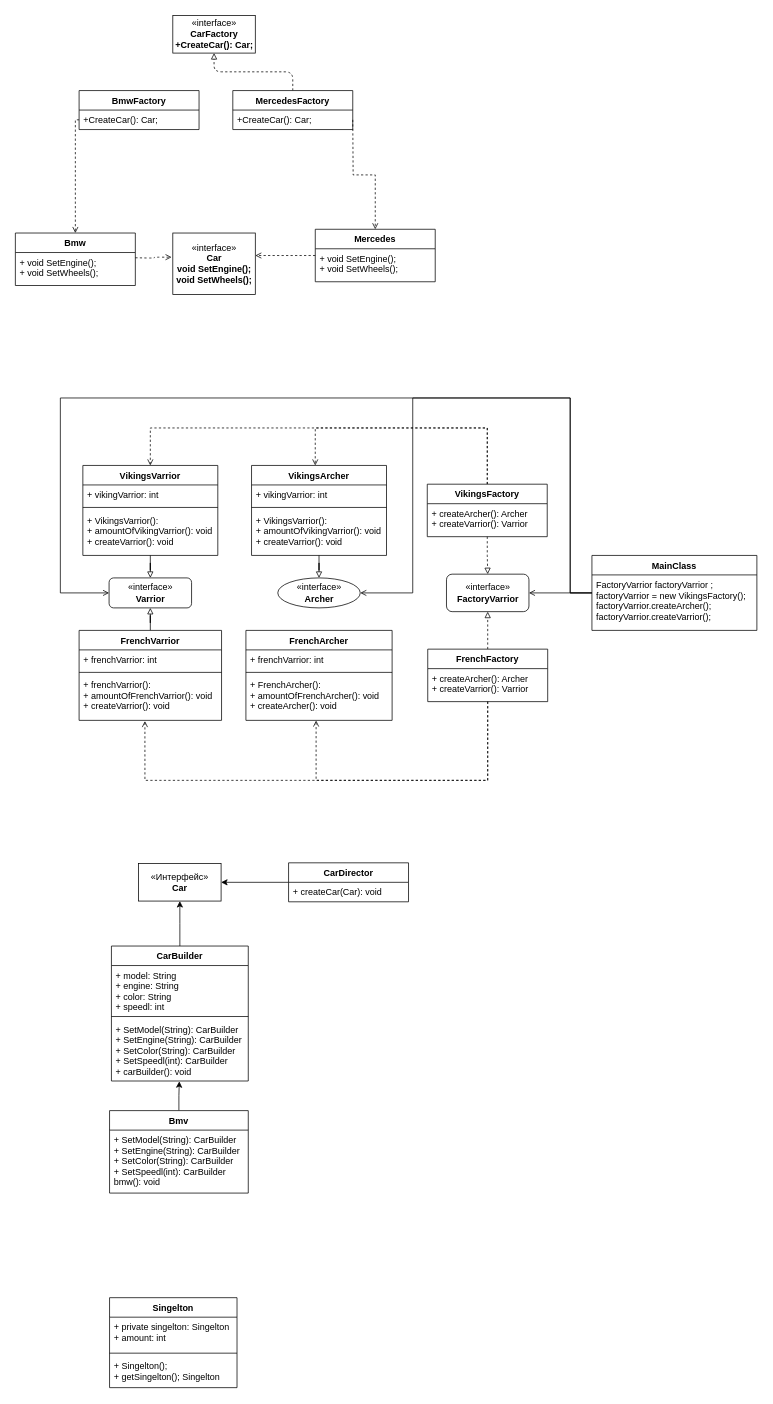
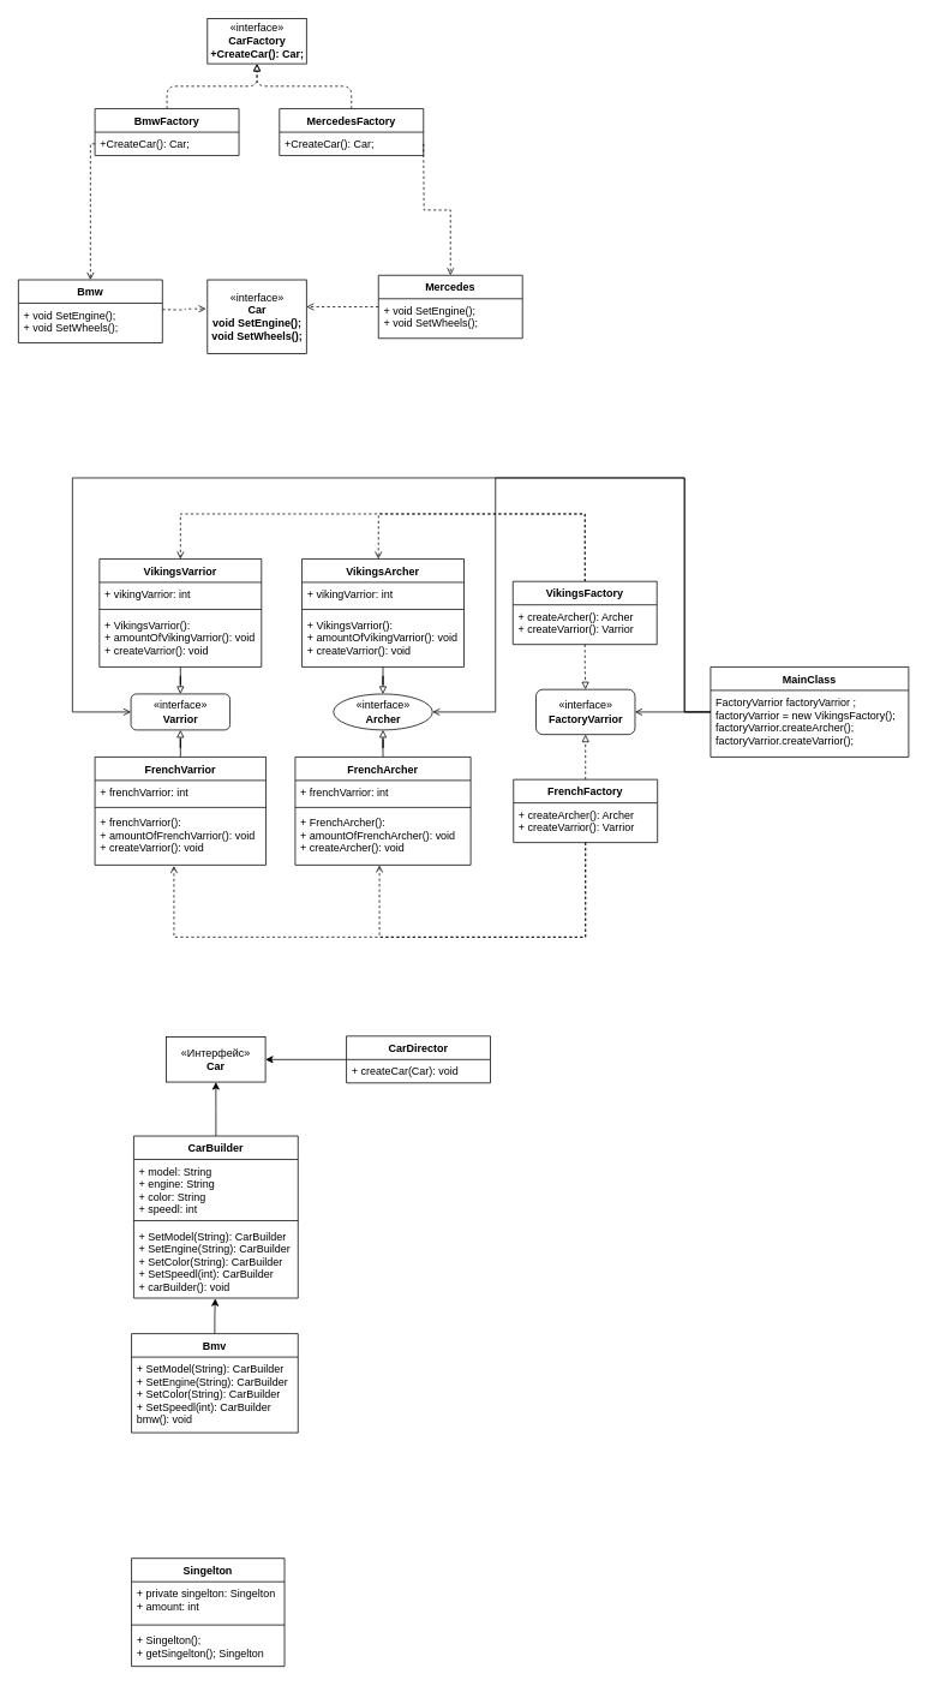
  <mxCell id="0" />
  <mxCell id="1" parent="0" />
  <mxCell id="2" value="" style="group" parent="1" vertex="1" connectable="0"><mxGeometry x="80" y="20" width="560" height="430" as="geometry" /></mxCell>
  <mxCell id="3" value="«interface»&lt;br&gt;&lt;b&gt;CarFactory&lt;br&gt;+CreateCar(): Car;&lt;br&gt;&lt;/b&gt;" style="html=1;" parent="2" vertex="1"><mxGeometry x="150" width="110" height="50" as="geometry" /></mxCell>
+ <mxCell id="4" style="edgeStyle=orthogonalEdgeStyle;rounded=1;orthogonalLoop=1;jettySize=auto;html=1;entryX=0.5;entryY=1;entryDx=0;entryDy=0;dashed=1;endArrow=block;endFill=0;" parent="2" source="5" target="3" edge="1"><mxGeometry relative="1" as="geometry" /></mxCell>
  <mxCell id="5" value="BmwFactory" style="swimlane;fontStyle=1;align=center;verticalAlign=top;childLayout=stackLayout;horizontal=1;startSize=26;horizontalStack=0;resizeParent=1;resizeParentMax=0;resizeLast=0;collapsible=1;marginBottom=0;" parent="2" vertex="1"><mxGeometry x="25" y="100" width="160" height="52" as="geometry"><mxRectangle x="25" y="100" width="100" height="26" as="alternateBounds" /></mxGeometry></mxCell>
  <mxCell id="6" value="+CreateCar(): Car;" style="text;strokeColor=none;fillColor=none;align=left;verticalAlign=top;spacingLeft=4;spacingRight=4;overflow=hidden;rotatable=0;points=[[0,0.5],[1,0.5]];portConstraint=eastwest;" parent="5" vertex="1"><mxGeometry y="26" width="160" height="26" as="geometry" /></mxCell>
  <mxCell id="7" style="edgeStyle=orthogonalEdgeStyle;rounded=1;orthogonalLoop=1;jettySize=auto;html=1;dashed=1;endArrow=block;endFill=0;" parent="2" source="8" target="3" edge="1"><mxGeometry relative="1" as="geometry" /></mxCell>
  <mxCell id="8" value="MercedesFactory" style="swimlane;fontStyle=1;align=center;verticalAlign=top;childLayout=stackLayout;horizontal=1;startSize=26;horizontalStack=0;resizeParent=1;resizeParentMax=0;resizeLast=0;collapsible=1;marginBottom=0;" parent="2" vertex="1"><mxGeometry x="230" y="100" width="160" height="52" as="geometry" /></mxCell>
  <mxCell id="9" value="+CreateCar(): Car;" style="text;strokeColor=none;fillColor=none;align=left;verticalAlign=top;spacingLeft=4;spacingRight=4;overflow=hidden;rotatable=0;points=[[0,0.5],[1,0.5]];portConstraint=eastwest;" parent="8" vertex="1"><mxGeometry y="26" width="160" height="26" as="geometry" /></mxCell>
  <mxCell id="10" value="Bmw" style="swimlane;fontStyle=1;align=center;verticalAlign=top;childLayout=stackLayout;horizontal=1;startSize=26;horizontalStack=0;resizeParent=1;resizeParentMax=0;resizeLast=0;collapsible=1;marginBottom=0;" parent="2" vertex="1"><mxGeometry x="-60" y="290" width="160" height="70" as="geometry" /></mxCell>
  <mxCell id="11" value="+ void SetEngine();&#10;+ void SetWheels();" style="text;strokeColor=none;fillColor=none;align=left;verticalAlign=top;spacingLeft=4;spacingRight=4;overflow=hidden;rotatable=0;points=[[0,0.5],[1,0.5]];portConstraint=eastwest;" parent="10" vertex="1"><mxGeometry y="26" width="160" height="44" as="geometry" /></mxCell>
  <mxCell id="12" value="«interface»&lt;br&gt;&lt;b&gt;Car&lt;br&gt;void SetEngine();&lt;br&gt;&lt;/b&gt;&lt;b&gt;void SetWheels();&lt;br&gt;&lt;/b&gt;" style="html=1;" parent="2" vertex="1"><mxGeometry x="150" y="290" width="110" height="82" as="geometry" /></mxCell>
  <mxCell id="13" style="edgeStyle=orthogonalEdgeStyle;rounded=1;orthogonalLoop=1;jettySize=auto;html=1;entryX=-0.015;entryY=0.393;entryDx=0;entryDy=0;entryPerimeter=0;dashed=1;endArrow=open;endFill=0;" parent="2" target="12" edge="1"><mxGeometry relative="1" as="geometry"><mxPoint x="100" y="323" as="sourcePoint" /></mxGeometry></mxCell>
  <mxCell id="14" style="edgeStyle=orthogonalEdgeStyle;rounded=0;orthogonalLoop=1;jettySize=auto;html=1;dashed=1;endArrow=open;endFill=0;" edge="1" parent="2" target="16"><mxGeometry relative="1" as="geometry"><mxPoint x="390" y="139" as="sourcePoint" /></mxGeometry></mxCell>
  <mxCell id="15" style="edgeStyle=orthogonalEdgeStyle;rounded=0;orthogonalLoop=1;jettySize=auto;html=1;dashed=1;endArrow=open;endFill=0;entryX=0.5;entryY=0;entryDx=0;entryDy=0;" edge="1" parent="2" target="10"><mxGeometry relative="1" as="geometry"><mxPoint x="25" y="139" as="sourcePoint" /><Array as="points"><mxPoint x="20" y="139" /></Array></mxGeometry></mxCell>
  <mxCell id="16" value="Mercedes" style="swimlane;fontStyle=1;align=center;verticalAlign=top;childLayout=stackLayout;horizontal=1;startSize=26;horizontalStack=0;resizeParent=1;resizeParentMax=0;resizeLast=0;collapsible=1;marginBottom=0;" parent="2" vertex="1"><mxGeometry x="340" y="285" width="160" height="70" as="geometry" /></mxCell>
  <mxCell id="17" value="+ void SetEngine();&#10;+ void SetWheels();" style="text;strokeColor=none;fillColor=none;align=left;verticalAlign=top;spacingLeft=4;spacingRight=4;overflow=hidden;rotatable=0;points=[[0,0.5],[1,0.5]];portConstraint=eastwest;" parent="16" vertex="1"><mxGeometry y="26" width="160" height="44" as="geometry" /></mxCell>
  <mxCell id="18" value="" style="group" parent="1" vertex="1" connectable="0"><mxGeometry x="145.63" y="1150" width="398.75" height="440.5" as="geometry" /></mxCell>
  <mxCell id="19" value="&lt;font style=&quot;vertical-align: inherit&quot;&gt;&lt;font style=&quot;vertical-align: inherit&quot;&gt;«Интерфейс» &lt;/font&gt;&lt;/font&gt;&lt;br&gt;&lt;b&gt;&lt;font style=&quot;vertical-align: inherit&quot;&gt;&lt;font style=&quot;vertical-align: inherit&quot;&gt;Car&lt;/font&gt;&lt;/font&gt;&lt;/b&gt;" style="html=1;" parent="18" vertex="1"><mxGeometry x="38.75" y="1" width="110" height="50" as="geometry" /></mxCell>
  <mxCell id="20" style="edgeStyle=orthogonalEdgeStyle;rounded=0;orthogonalLoop=1;jettySize=auto;html=1;entryX=0.5;entryY=1;entryDx=0;entryDy=0;dashed=0;" parent="18" source="21" target="19" edge="1"><mxGeometry relative="1" as="geometry" /></mxCell>
  <mxCell id="21" value="CarBuilder" style="swimlane;fontStyle=1;align=center;verticalAlign=top;childLayout=stackLayout;horizontal=1;startSize=26;horizontalStack=0;resizeParent=1;resizeParentMax=0;resizeLast=0;collapsible=1;marginBottom=0;" parent="18" vertex="1"><mxGeometry x="2.5" y="111" width="182.5" height="180" as="geometry" /></mxCell>
  <mxCell id="22" value="+ model: String&#10;+ engine: String&#10;+ color: String&#10;+ speedl: int" style="text;strokeColor=none;fillColor=none;align=left;verticalAlign=top;spacingLeft=4;spacingRight=4;overflow=hidden;rotatable=0;points=[[0,0.5],[1,0.5]];portConstraint=eastwest;" parent="21" vertex="1"><mxGeometry y="26" width="182.5" height="64" as="geometry" /></mxCell>
  <mxCell id="23" value="" style="line;strokeWidth=1;fillColor=none;align=left;verticalAlign=middle;spacingTop=-1;spacingLeft=3;spacingRight=3;rotatable=0;labelPosition=right;points=[];portConstraint=eastwest;" parent="21" vertex="1"><mxGeometry y="90" width="182.5" height="8" as="geometry" /></mxCell>
  <mxCell id="24" value="+ SetModel(String): CarBuilder&#10;+ SetEngine(String): CarBuilder&#10;+ SetColor(String): CarBuilder&#10;+ SetSpeedl(int): CarBuilder&#10;+ carBuilder(): void" style="text;strokeColor=none;fillColor=none;align=left;verticalAlign=top;spacingLeft=4;spacingRight=4;overflow=hidden;rotatable=0;points=[[0,0.5],[1,0.5]];portConstraint=eastwest;" parent="21" vertex="1"><mxGeometry y="98" width="182.5" height="82" as="geometry" /></mxCell>
  <mxCell id="25" style="edgeStyle=orthogonalEdgeStyle;rounded=0;orthogonalLoop=1;jettySize=auto;html=1;entryX=0.496;entryY=1.005;entryDx=0;entryDy=0;entryPerimeter=0;" parent="18" source="26" target="24" edge="1"><mxGeometry relative="1" as="geometry" /></mxCell>
  <mxCell id="26" value="Bmv" style="swimlane;fontStyle=1;align=center;verticalAlign=top;childLayout=stackLayout;horizontal=1;startSize=26;horizontalStack=0;resizeParent=1;resizeParentMax=0;resizeLast=0;collapsible=1;marginBottom=0;" parent="18" vertex="1"><mxGeometry y="330.5" width="185" height="110" as="geometry" /></mxCell>
  <mxCell id="27" value="+ SetModel(String): CarBuilder&#10;+ SetEngine(String): CarBuilder&#10;+ SetColor(String): CarBuilder&#10;+ SetSpeedl(int): CarBuilder&#10;bmw(): void" style="text;strokeColor=none;fillColor=none;align=left;verticalAlign=top;spacingLeft=4;spacingRight=4;overflow=hidden;rotatable=0;points=[[0,0.5],[1,0.5]];portConstraint=eastwest;" parent="26" vertex="1"><mxGeometry y="26" width="185" height="84" as="geometry" /></mxCell>
  <mxCell id="28" style="edgeStyle=orthogonalEdgeStyle;rounded=0;orthogonalLoop=1;jettySize=auto;html=1;entryX=1;entryY=0.5;entryDx=0;entryDy=0;" parent="18" source="29" target="19" edge="1"><mxGeometry relative="1" as="geometry" /></mxCell>
  <mxCell id="29" value="CarDirector" style="swimlane;fontStyle=1;align=center;verticalAlign=top;childLayout=stackLayout;horizontal=1;startSize=26;horizontalStack=0;resizeParent=1;resizeParentMax=0;resizeLast=0;collapsible=1;marginBottom=0;" parent="18" vertex="1"><mxGeometry x="238.75" width="160" height="52" as="geometry" /></mxCell>
  <mxCell id="30" value="+ createCar(Car): void" style="text;strokeColor=none;fillColor=none;align=left;verticalAlign=top;spacingLeft=4;spacingRight=4;overflow=hidden;rotatable=0;points=[[0,0.5],[1,0.5]];portConstraint=eastwest;" parent="29" vertex="1"><mxGeometry y="26" width="160" height="26" as="geometry" /></mxCell>
  <mxCell id="31" value="Singelton" style="swimlane;fontStyle=1;align=center;verticalAlign=top;childLayout=stackLayout;horizontal=1;startSize=26;horizontalStack=0;resizeParent=1;resizeParentMax=0;resizeLast=0;collapsible=1;marginBottom=0;" parent="1" vertex="1"><mxGeometry x="145.63" y="1730" width="170" height="120" as="geometry" /></mxCell>
  <mxCell id="32" value="+ private singelton: Singelton&#10;+ amount: int" style="text;strokeColor=none;fillColor=none;align=left;verticalAlign=top;spacingLeft=4;spacingRight=4;overflow=hidden;rotatable=0;points=[[0,0.5],[1,0.5]];portConstraint=eastwest;" parent="31" vertex="1"><mxGeometry y="26" width="170" height="44" as="geometry" /></mxCell>
  <mxCell id="33" value="" style="line;strokeWidth=1;fillColor=none;align=left;verticalAlign=middle;spacingTop=-1;spacingLeft=3;spacingRight=3;rotatable=0;labelPosition=right;points=[];portConstraint=eastwest;" parent="31" vertex="1"><mxGeometry y="70" width="170" height="8" as="geometry" /></mxCell>
  <mxCell id="34" value="+ Singelton();&#10;+ getSingelton(); Singelton" style="text;strokeColor=none;fillColor=none;align=left;verticalAlign=top;spacingLeft=4;spacingRight=4;overflow=hidden;rotatable=0;points=[[0,0.5],[1,0.5]];portConstraint=eastwest;" parent="31" vertex="1"><mxGeometry y="78" width="170" height="42" as="geometry" /></mxCell>
  <mxCell id="35" value="" style="group" vertex="1" connectable="0" parent="1"><mxGeometry x="80" y="530" width="929" height="510" as="geometry" /></mxCell>
  <mxCell id="36" value="«interface»&lt;br&gt;&lt;b&gt;Varrior&lt;/b&gt;" style="html=1;rounded=1;" parent="35" vertex="1"><mxGeometry x="65" y="240" width="110" height="40" as="geometry" /></mxCell>
  <mxCell id="37" value="«interface»&lt;br&gt;&lt;b&gt;Archer&lt;/b&gt;" style="ellipse;html=1;" parent="35" vertex="1"><mxGeometry x="290" y="240" width="110" height="40" as="geometry" /></mxCell>
  <mxCell id="38" style="edgeStyle=orthogonalEdgeStyle;rounded=0;orthogonalLoop=1;jettySize=auto;html=1;endArrow=block;endFill=0;" parent="35" source="39" target="36" edge="1"><mxGeometry relative="1" as="geometry" /></mxCell>
  <mxCell id="39" value="VikingsVarrior" style="swimlane;fontStyle=1;align=center;verticalAlign=top;childLayout=stackLayout;horizontal=1;startSize=26;horizontalStack=0;resizeParent=1;resizeParentMax=0;resizeLast=0;collapsible=1;marginBottom=0;" parent="35" vertex="1"><mxGeometry x="30" y="90" width="180" height="120" as="geometry" /></mxCell>
  <mxCell id="40" value="+ vikingVarrior: int" style="text;strokeColor=none;fillColor=none;align=left;verticalAlign=top;spacingLeft=4;spacingRight=4;overflow=hidden;rotatable=0;points=[[0,0.5],[1,0.5]];portConstraint=eastwest;" parent="39" vertex="1"><mxGeometry y="26" width="180" height="26" as="geometry" /></mxCell>
  <mxCell id="41" value="" style="line;strokeWidth=1;fillColor=none;align=left;verticalAlign=middle;spacingTop=-1;spacingLeft=3;spacingRight=3;rotatable=0;labelPosition=right;points=[];portConstraint=eastwest;" parent="39" vertex="1"><mxGeometry y="52" width="180" height="8" as="geometry" /></mxCell>
  <mxCell id="42" value="+ VikingsVarrior(): &#10;+ amountOfVikingVarrior(): void&#10;+ createVarrior(): void" style="text;strokeColor=none;fillColor=none;align=left;verticalAlign=top;spacingLeft=4;spacingRight=4;overflow=hidden;rotatable=0;points=[[0,0.5],[1,0.5]];portConstraint=eastwest;" parent="39" vertex="1"><mxGeometry y="60" width="180" height="60" as="geometry" /></mxCell>
  <mxCell id="43" style="edgeStyle=orthogonalEdgeStyle;rounded=0;orthogonalLoop=1;jettySize=auto;html=1;endArrow=block;endFill=0;" parent="35" source="44" target="37" edge="1"><mxGeometry relative="1" as="geometry" /></mxCell>
  <mxCell id="44" value="VikingsArcher" style="swimlane;fontStyle=1;align=center;verticalAlign=top;childLayout=stackLayout;horizontal=1;startSize=26;horizontalStack=0;resizeParent=1;resizeParentMax=0;resizeLast=0;collapsible=1;marginBottom=0;" parent="35" vertex="1"><mxGeometry x="255" y="90" width="180" height="120" as="geometry" /></mxCell>
  <mxCell id="45" value="+ vikingVarrior: int" style="text;strokeColor=none;fillColor=none;align=left;verticalAlign=top;spacingLeft=4;spacingRight=4;overflow=hidden;rotatable=0;points=[[0,0.5],[1,0.5]];portConstraint=eastwest;" parent="44" vertex="1"><mxGeometry y="26" width="180" height="26" as="geometry" /></mxCell>
  <mxCell id="46" value="" style="line;strokeWidth=1;fillColor=none;align=left;verticalAlign=middle;spacingTop=-1;spacingLeft=3;spacingRight=3;rotatable=0;labelPosition=right;points=[];portConstraint=eastwest;" parent="44" vertex="1"><mxGeometry y="52" width="180" height="8" as="geometry" /></mxCell>
  <mxCell id="47" value="+ VikingsVarrior(): &#10;+ amountOfVikingVarrior(): void&#10;+ createVarrior(): void" style="text;strokeColor=none;fillColor=none;align=left;verticalAlign=top;spacingLeft=4;spacingRight=4;overflow=hidden;rotatable=0;points=[[0,0.5],[1,0.5]];portConstraint=eastwest;" parent="44" vertex="1"><mxGeometry y="60" width="180" height="60" as="geometry" /></mxCell>
  <mxCell id="48" style="edgeStyle=orthogonalEdgeStyle;rounded=0;orthogonalLoop=1;jettySize=auto;html=1;endArrow=block;endFill=0;" parent="35" source="49" target="36" edge="1"><mxGeometry relative="1" as="geometry" /></mxCell>
  <mxCell id="49" value="FrenchVarrior" style="swimlane;fontStyle=1;align=center;verticalAlign=top;childLayout=stackLayout;horizontal=1;startSize=26;horizontalStack=0;resizeParent=1;resizeParentMax=0;resizeLast=0;collapsible=1;marginBottom=0;" parent="35" vertex="1"><mxGeometry x="25" y="310" width="190" height="120" as="geometry" /></mxCell>
  <mxCell id="50" value="+ frenchVarrior: int" style="text;strokeColor=none;fillColor=none;align=left;verticalAlign=top;spacingLeft=4;spacingRight=4;overflow=hidden;rotatable=0;points=[[0,0.5],[1,0.5]];portConstraint=eastwest;" parent="49" vertex="1"><mxGeometry y="26" width="190" height="26" as="geometry" /></mxCell>
  <mxCell id="51" value="" style="line;strokeWidth=1;fillColor=none;align=left;verticalAlign=middle;spacingTop=-1;spacingLeft=3;spacingRight=3;rotatable=0;labelPosition=right;points=[];portConstraint=eastwest;" parent="49" vertex="1"><mxGeometry y="52" width="190" height="8" as="geometry" /></mxCell>
  <mxCell id="52" value="+ frenchVarrior(): &#10;+ amountOfFrenchVarrior(): void&#10;+ createVarrior(): void" style="text;strokeColor=none;fillColor=none;align=left;verticalAlign=top;spacingLeft=4;spacingRight=4;overflow=hidden;rotatable=0;points=[[0,0.5],[1,0.5]];portConstraint=eastwest;" parent="49" vertex="1"><mxGeometry y="60" width="190" height="60" as="geometry" /></mxCell>
+ <mxCell id="53" style="edgeStyle=orthogonalEdgeStyle;rounded=0;orthogonalLoop=1;jettySize=auto;html=1;endArrow=block;endFill=0;" parent="35" source="54" target="37" edge="1"><mxGeometry relative="1" as="geometry" /></mxCell>
  <mxCell id="54" value="FrenchArcher" style="swimlane;fontStyle=1;align=center;verticalAlign=top;childLayout=stackLayout;horizontal=1;startSize=26;horizontalStack=0;resizeParent=1;resizeParentMax=0;resizeLast=0;collapsible=1;marginBottom=0;" parent="35" vertex="1"><mxGeometry x="247.5" y="310" width="195" height="120" as="geometry" /></mxCell>
  <mxCell id="55" value="+ frenchVarrior: int" style="text;strokeColor=none;fillColor=none;align=left;verticalAlign=top;spacingLeft=4;spacingRight=4;overflow=hidden;rotatable=0;points=[[0,0.5],[1,0.5]];portConstraint=eastwest;" parent="54" vertex="1"><mxGeometry y="26" width="195" height="26" as="geometry" /></mxCell>
  <mxCell id="56" value="" style="line;strokeWidth=1;fillColor=none;align=left;verticalAlign=middle;spacingTop=-1;spacingLeft=3;spacingRight=3;rotatable=0;labelPosition=right;points=[];portConstraint=eastwest;" parent="54" vertex="1"><mxGeometry y="52" width="195" height="8" as="geometry" /></mxCell>
  <mxCell id="57" value="+ FrenchArcher(): &#10;+ amountOfFrenchArcher(): void&#10;+ createArcher(): void" style="text;strokeColor=none;fillColor=none;align=left;verticalAlign=top;spacingLeft=4;spacingRight=4;overflow=hidden;rotatable=0;points=[[0,0.5],[1,0.5]];portConstraint=eastwest;" parent="54" vertex="1"><mxGeometry y="60" width="195" height="60" as="geometry" /></mxCell>
  <mxCell id="58" value="«interface»&lt;br&gt;&lt;b&gt;FactoryVarrior&lt;/b&gt;" style="html=1;rounded=1;" parent="35" vertex="1"><mxGeometry x="515" y="235" width="110" height="50" as="geometry" /></mxCell>
  <mxCell id="59" style="edgeStyle=orthogonalEdgeStyle;rounded=0;orthogonalLoop=1;jettySize=auto;html=1;endArrow=block;endFill=0;dashed=1;" parent="35" source="62" target="58" edge="1"><mxGeometry relative="1" as="geometry" /></mxCell>
  <mxCell id="60" style="edgeStyle=orthogonalEdgeStyle;rounded=0;orthogonalLoop=1;jettySize=auto;html=1;dashed=1;endArrow=open;endFill=0;entryX=0.5;entryY=0;entryDx=0;entryDy=0;" parent="35" source="62" target="39" edge="1"><mxGeometry relative="1" as="geometry"><mxPoint x="130" y="90" as="targetPoint" /><Array as="points"><mxPoint x="569" y="40" /><mxPoint x="120" y="40" /></Array></mxGeometry></mxCell>
  <mxCell id="61" style="edgeStyle=orthogonalEdgeStyle;rounded=0;orthogonalLoop=1;jettySize=auto;html=1;entryX=0.472;entryY=0;entryDx=0;entryDy=0;entryPerimeter=0;dashed=1;endArrow=open;endFill=0;" parent="35" source="62" target="44" edge="1"><mxGeometry relative="1" as="geometry"><Array as="points"><mxPoint x="569" y="40" /><mxPoint x="340" y="40" /></Array></mxGeometry></mxCell>
  <mxCell id="62" value="VikingsFactory" style="swimlane;fontStyle=1;align=center;verticalAlign=top;childLayout=stackLayout;horizontal=1;startSize=26;horizontalStack=0;resizeParent=1;resizeParentMax=0;resizeLast=0;collapsible=1;marginBottom=0;" parent="35" vertex="1"><mxGeometry x="489.38" y="115" width="160" height="70" as="geometry" /></mxCell>
  <mxCell id="63" value="+ createArcher(): Archer&#10;+ createVarrior(): Varrior" style="text;strokeColor=none;fillColor=none;align=left;verticalAlign=top;spacingLeft=4;spacingRight=4;overflow=hidden;rotatable=0;points=[[0,0.5],[1,0.5]];portConstraint=eastwest;" parent="62" vertex="1"><mxGeometry y="26" width="160" height="44" as="geometry" /></mxCell>
  <mxCell id="64" style="edgeStyle=orthogonalEdgeStyle;rounded=0;orthogonalLoop=1;jettySize=auto;html=1;dashed=1;endArrow=block;endFill=0;" parent="35" source="67" target="58" edge="1"><mxGeometry relative="1" as="geometry" /></mxCell>
  <mxCell id="65" style="edgeStyle=orthogonalEdgeStyle;rounded=0;orthogonalLoop=1;jettySize=auto;html=1;dashed=1;endArrow=open;endFill=0;entryX=0.462;entryY=1.015;entryDx=0;entryDy=0;entryPerimeter=0;" parent="35" source="67" target="52" edge="1"><mxGeometry relative="1" as="geometry"><Array as="points"><mxPoint x="570" y="510" /><mxPoint x="113" y="510" /></Array></mxGeometry></mxCell>
  <mxCell id="66" style="edgeStyle=orthogonalEdgeStyle;rounded=0;orthogonalLoop=1;jettySize=auto;html=1;entryX=0.48;entryY=1.003;entryDx=0;entryDy=0;entryPerimeter=0;dashed=1;endArrow=open;endFill=0;" parent="35" source="67" target="57" edge="1"><mxGeometry relative="1" as="geometry"><Array as="points"><mxPoint x="570" y="510" /><mxPoint x="341" y="510" /></Array></mxGeometry></mxCell>
  <mxCell id="67" value="FrenchFactory" style="swimlane;fontStyle=1;align=center;verticalAlign=top;childLayout=stackLayout;horizontal=1;startSize=26;horizontalStack=0;resizeParent=1;resizeParentMax=0;resizeLast=0;collapsible=1;marginBottom=0;" parent="35" vertex="1"><mxGeometry x="490" y="335" width="160" height="70" as="geometry" /></mxCell>
  <mxCell id="68" value="+ createArcher(): Archer&#10;+ createVarrior(): Varrior" style="text;strokeColor=none;fillColor=none;align=left;verticalAlign=top;spacingLeft=4;spacingRight=4;overflow=hidden;rotatable=0;points=[[0,0.5],[1,0.5]];portConstraint=eastwest;" parent="67" vertex="1"><mxGeometry y="26" width="160" height="44" as="geometry" /></mxCell>
  <mxCell id="69" style="edgeStyle=orthogonalEdgeStyle;rounded=0;orthogonalLoop=1;jettySize=auto;html=1;endArrow=open;endFill=0;" parent="35" source="71" target="58" edge="1"><mxGeometry relative="1" as="geometry" /></mxCell>
  <mxCell id="70" style="edgeStyle=orthogonalEdgeStyle;rounded=0;orthogonalLoop=1;jettySize=auto;html=1;entryX=0;entryY=0.5;entryDx=0;entryDy=0;endArrow=open;endFill=0;" parent="35" source="71" target="36" edge="1"><mxGeometry relative="1" as="geometry"><Array as="points"><mxPoint x="680" y="260" /><mxPoint x="680" /><mxPoint /><mxPoint y="260" /></Array></mxGeometry></mxCell>
  <mxCell id="71" value="MainClass" style="swimlane;fontStyle=1;align=center;verticalAlign=top;childLayout=stackLayout;horizontal=1;startSize=26;horizontalStack=0;resizeParent=1;resizeParentMax=0;resizeLast=0;collapsible=1;marginBottom=0;" parent="35" vertex="1"><mxGeometry x="709" y="210" width="220" height="100" as="geometry" /></mxCell>
  <mxCell id="72" value="FactoryVarrior factoryVarrior ;&#10;factoryVarrior = new VikingsFactory();&#10;factoryVarrior.createArcher();&#10;factoryVarrior.createVarrior();" style="text;strokeColor=none;fillColor=none;align=left;verticalAlign=top;spacingLeft=4;spacingRight=4;overflow=hidden;rotatable=0;points=[[0,0.5],[1,0.5]];portConstraint=eastwest;" parent="71" vertex="1"><mxGeometry y="26" width="220" height="74" as="geometry" /></mxCell>
  <mxCell id="73" style="edgeStyle=orthogonalEdgeStyle;rounded=0;orthogonalLoop=1;jettySize=auto;html=1;entryX=1;entryY=0.5;entryDx=0;entryDy=0;endArrow=open;endFill=0;" parent="35" source="72" target="37" edge="1"><mxGeometry relative="1" as="geometry"><Array as="points"><mxPoint x="680" y="260" /><mxPoint x="680" /><mxPoint x="470" /><mxPoint x="470" y="260" /></Array></mxGeometry></mxCell>
  <mxCell id="74" style="edgeStyle=orthogonalEdgeStyle;rounded=0;orthogonalLoop=1;jettySize=auto;html=1;dashed=1;endArrow=open;endFill=0;" edge="1" parent="1" source="16"><mxGeometry relative="1" as="geometry"><mxPoint x="340" y="340" as="targetPoint" /></mxGeometry></mxCell>
